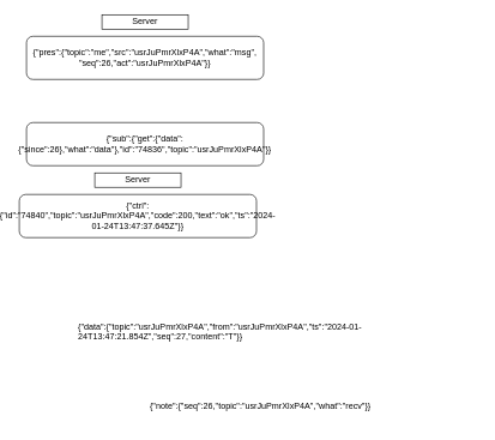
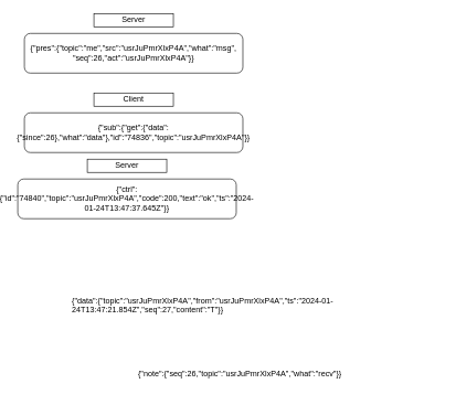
  <mxCell id="0" />
  <mxCell id="1" parent="0" />
  <mxCell id="2" value="Server" style="whiteSpace=wrap;html=1;" vertex="1" parent="1"><mxGeometry x="135" y="20" width="120" height="20" as="geometry" /></mxCell>
  <mxCell id="3" value="{&quot;pres&quot;:{&quot;topic&quot;:&quot;me&quot;,&quot;src&quot;:&quot;usrJuPmrXlxP4A&quot;,&quot;what&quot;:&quot;msg&quot;,&lt;br&gt;&quot;seq&quot;:26,&quot;act&quot;:&quot;usrJuPmrXlxP4A&quot;}}" style="rounded=1;whiteSpace=wrap;html=1;" vertex="1" parent="1"><mxGeometry x="30" y="50" width="330" height="60" as="geometry" /></mxCell>
+ <mxCell id="4" value="Client" style="whiteSpace=wrap;html=1;" vertex="1" parent="1"><mxGeometry x="135" y="140" width="120" height="20" as="geometry" /></mxCell>
  <mxCell id="5" value="{&quot;sub&quot;:{&quot;get&quot;:{&quot;data&quot;:{&quot;since&quot;:26},&quot;what&quot;:&quot;data&quot;},&quot;id&quot;:&quot;74836&quot;,&quot;topic&quot;:&quot;usrJuPmrXlxP4A&quot;}}" style="rounded=1;whiteSpace=wrap;html=1;" vertex="1" parent="1"><mxGeometry x="30" y="170" width="330" height="60" as="geometry" /></mxCell>
  <mxCell id="6" value="Server" style="whiteSpace=wrap;html=1;" vertex="1" parent="1"><mxGeometry x="125" y="240" width="120" height="20" as="geometry" /></mxCell>
  <mxCell id="7" value="{&quot;ctrl&quot;:{&quot;id&quot;:&quot;74840&quot;,&quot;topic&quot;:&quot;usrJuPmrXlxP4A&quot;,&quot;code&quot;:200,&quot;text&quot;:&quot;ok&quot;,&quot;ts&quot;:&quot;2024-01-24T13:47:37.645Z&quot;}}" style="rounded=1;whiteSpace=wrap;html=1;" vertex="1" parent="1"><mxGeometry x="20" y="270" width="330" height="60" as="geometry" /></mxCell>
  <mxCell id="8" value="{&quot;data&quot;:{&quot;topic&quot;:&quot;usrJuPmrXlxP4A&quot;,&quot;from&quot;:&quot;usrJuPmrXlxP4A&quot;,&quot;ts&quot;:&quot;2024-01-24T13:47:21.854Z&quot;,&quot;seq&quot;:27,&quot;content&quot;:&quot;T&quot;}}" style="text;whiteSpace=wrap;" vertex="1" parent="1"><mxGeometry x="100" y="440" width="560" height="50" as="geometry" /></mxCell>
  <mxCell id="9" value="{&quot;note&quot;:{&quot;seq&quot;:26,&quot;topic&quot;:&quot;usrJuPmrXlxP4A&quot;,&quot;what&quot;:&quot;recv&quot;}}" style="text;whiteSpace=wrap;" vertex="1" parent="1"><mxGeometry x="200" y="550" width="340" height="40" as="geometry" /></mxCell>
